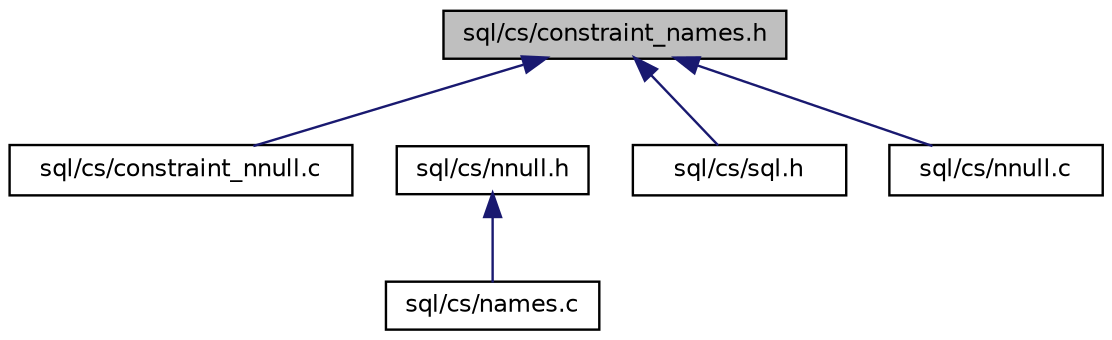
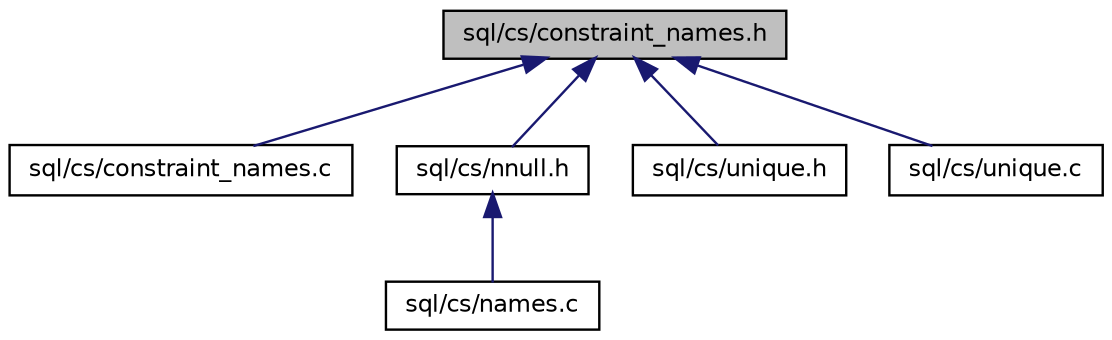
  digraph {
    node [color=black fontname=Helvetica fontsize=10 shape=record]
    edge [color=midnightblue dir=back fontname=Helvetica fontsize=10 labelfontname=Helvetica labelfontsize=10 style=solid]
    n1 [fillcolor=grey75 fontcolor=black height=0.2 label="sql/cs/constraint_names.h" style=filled width=0.4]
-   n2 [height=0.2 label="sql/cs/constraint_nnull.c" width=0.4]
+   n2 [height=0.2 label="sql/cs/constraint_names.c" width=0.4]
    n3 [height=0.2 label="sql/cs/nnull.h" width=0.4]
-   n4 [height=0.2 label="sql/cs/sql.h" width=0.4]
-   n5 [height=0.2 label="sql/cs/nnull.c" width=0.4]
+   n4 [height=0.2 label="sql/cs/unique.h" width=0.4]
+   n5 [height=0.2 label="sql/cs/unique.c" width=0.4]
    n6 [height=0.2 label="sql/cs/names.c" width=0.4]
    n1 -> n2
+   n1 -> n3
    n1 -> n4
    n1 -> n5
    n3 -> n6
  }
